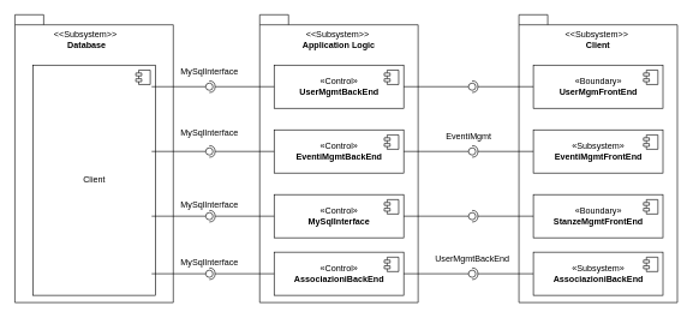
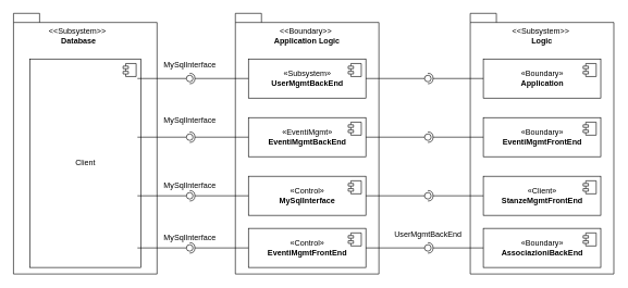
  <mxCell id="0" />
  <mxCell id="1" parent="0" />
  <mxCell id="2" value="" style="shape=folder;fontStyle=1;spacingTop=10;tabWidth=40;tabHeight=14;tabPosition=left;html=1;labelPosition=center;verticalLabelPosition=middle;align=center;verticalAlign=middle;" parent="1" vertex="1"><mxGeometry x="20" y="20" width="220" height="400" as="geometry" /></mxCell>
  <mxCell id="3" value="Client" style="html=1;dropTarget=0;" parent="1" vertex="1"><mxGeometry x="45" y="90" width="170" height="320" as="geometry" /></mxCell>
  <mxCell id="4" value="" style="shape=module;jettyWidth=8;jettyHeight=4;" parent="3" vertex="1"><mxGeometry x="1" width="20" height="20" relative="1" as="geometry"><mxPoint x="-27" y="7" as="offset" /></mxGeometry></mxCell>
  <mxCell id="5" value="&amp;lt;&amp;lt;Subsystem&amp;gt;&amp;gt;&amp;nbsp;&lt;br&gt;&lt;b&gt;Database&lt;/b&gt;" style="text;html=1;strokeColor=none;fillColor=none;align=center;verticalAlign=middle;whiteSpace=wrap;rounded=0;" parent="1" vertex="1"><mxGeometry x="90" y="40" width="60" height="30" as="geometry" /></mxCell>
  <mxCell id="6" style="edgeStyle=orthogonalEdgeStyle;rounded=0;orthogonalLoop=1;jettySize=auto;html=1;exitX=0.5;exitY=1;exitDx=0;exitDy=0;" parent="1" source="5" target="5" edge="1"><mxGeometry relative="1" as="geometry" /></mxCell>
  <mxCell id="7" value="" style="shape=folder;fontStyle=1;spacingTop=10;tabWidth=40;tabHeight=14;tabPosition=left;html=1;labelPosition=center;verticalLabelPosition=middle;align=center;verticalAlign=middle;" parent="1" vertex="1"><mxGeometry x="360" y="20" width="220" height="400" as="geometry" /></mxCell>
- <mxCell id="8" value="&amp;lt;&amp;lt;Subsystem&amp;gt;&amp;gt;&amp;nbsp;&lt;br&gt;&lt;b&gt;Application Logic&lt;/b&gt;" style="text;html=1;strokeColor=none;fillColor=none;align=center;verticalAlign=middle;whiteSpace=wrap;rounded=0;" parent="1" vertex="1"><mxGeometry x="360" y="40" width="220" height="30" as="geometry" /></mxCell>
+ <mxCell id="8" value="&amp;lt;&amp;lt;Boundary&amp;gt;&amp;gt;&amp;nbsp;&lt;br&gt;&lt;b&gt;Application Logic&lt;/b&gt;" style="text;html=1;strokeColor=none;fillColor=none;align=center;verticalAlign=middle;whiteSpace=wrap;rounded=0;" parent="1" vertex="1"><mxGeometry x="360" y="40" width="220" height="30" as="geometry" /></mxCell>
  <mxCell id="9" style="edgeStyle=orthogonalEdgeStyle;rounded=0;orthogonalLoop=1;jettySize=auto;html=1;exitX=0.5;exitY=1;exitDx=0;exitDy=0;" parent="1" source="8" target="8" edge="1"><mxGeometry relative="1" as="geometry" /></mxCell>
  <mxCell id="10" value="" style="shape=folder;fontStyle=1;spacingTop=10;tabWidth=40;tabHeight=14;tabPosition=left;html=1;labelPosition=center;verticalLabelPosition=middle;align=center;verticalAlign=middle;" parent="1" vertex="1"><mxGeometry x="720" y="20" width="220" height="400" as="geometry" /></mxCell>
- <mxCell id="11" value="&amp;lt;&amp;lt;Subsystem&amp;gt;&amp;gt;&amp;nbsp;&lt;br&gt;&lt;b&gt;Client&lt;/b&gt;" style="text;html=1;strokeColor=none;fillColor=none;align=center;verticalAlign=middle;whiteSpace=wrap;rounded=0;" parent="1" vertex="1"><mxGeometry x="720" y="40" width="220" height="30" as="geometry" /></mxCell>
+ <mxCell id="11" value="&amp;lt;&amp;lt;Subsystem&amp;gt;&amp;gt;&amp;nbsp;&lt;br&gt;&lt;b&gt;Logic&lt;/b&gt;" style="text;html=1;strokeColor=none;fillColor=none;align=center;verticalAlign=middle;whiteSpace=wrap;rounded=0;" parent="1" vertex="1"><mxGeometry x="720" y="40" width="220" height="30" as="geometry" /></mxCell>
  <mxCell id="12" style="edgeStyle=orthogonalEdgeStyle;rounded=0;orthogonalLoop=1;jettySize=auto;html=1;exitX=0.5;exitY=1;exitDx=0;exitDy=0;" parent="1" source="11" target="11" edge="1"><mxGeometry relative="1" as="geometry" /></mxCell>
- <mxCell id="13" value="«Control»&lt;br&gt;&lt;b&gt;UserMgmtBackEnd&lt;/b&gt;" style="html=1;dropTarget=0;" parent="1" vertex="1"><mxGeometry x="380" y="90" width="180" height="60" as="geometry" /></mxCell>
+ <mxCell id="13" value="«Subsystem»&lt;br&gt;&lt;b&gt;UserMgmtBackEnd&lt;/b&gt;" style="html=1;dropTarget=0;" parent="1" vertex="1"><mxGeometry x="380" y="90" width="180" height="60" as="geometry" /></mxCell>
  <mxCell id="14" value="" style="shape=module;jettyWidth=8;jettyHeight=4;" parent="13" vertex="1"><mxGeometry x="1" width="20" height="20" relative="1" as="geometry"><mxPoint x="-27" y="7" as="offset" /></mxGeometry></mxCell>
- <mxCell id="15" value="«Boundary»&lt;br&gt;&lt;b&gt;UserMgmFrontEnd&lt;/b&gt;" style="html=1;dropTarget=0;" parent="1" vertex="1"><mxGeometry x="740" y="90" width="180" height="60" as="geometry" /></mxCell>
+ <mxCell id="15" value="«Boundary»&lt;br&gt;&lt;b&gt;Application&lt;/b&gt;" style="html=1;dropTarget=0;" parent="1" vertex="1"><mxGeometry x="740" y="90" width="180" height="60" as="geometry" /></mxCell>
  <mxCell id="16" value="" style="shape=module;jettyWidth=8;jettyHeight=4;" parent="15" vertex="1"><mxGeometry x="1" width="20" height="20" relative="1" as="geometry"><mxPoint x="-27" y="7" as="offset" /></mxGeometry></mxCell>
  <mxCell id="17" value="" style="rounded=0;orthogonalLoop=1;jettySize=auto;html=1;endArrow=none;endFill=0;sketch=0;sourcePerimeterSpacing=0;targetPerimeterSpacing=0;" parent="1" target="19" edge="1"><mxGeometry relative="1" as="geometry"><mxPoint x="210" y="120" as="sourcePoint" /></mxGeometry></mxCell>
  <mxCell id="18" value="" style="rounded=0;orthogonalLoop=1;jettySize=auto;html=1;endArrow=halfCircle;endFill=0;entryX=0.5;entryY=0.5;endSize=6;strokeWidth=1;sketch=0;exitX=0;exitY=0.5;exitDx=0;exitDy=0;" parent="1" source="13" target="19" edge="1"><mxGeometry relative="1" as="geometry"><mxPoint x="310" y="120" as="sourcePoint" /></mxGeometry></mxCell>
  <mxCell id="19" value="" style="ellipse;whiteSpace=wrap;html=1;align=center;aspect=fixed;resizable=0;points=[];outlineConnect=0;sketch=0;" parent="1" vertex="1"><mxGeometry x="285" y="115" width="10" height="10" as="geometry" /></mxCell>
  <mxCell id="20" value="MySqlInterface" style="text;html=1;align=center;verticalAlign=middle;resizable=0;points=[];autosize=1;strokeColor=none;fillColor=none;" parent="1" vertex="1"><mxGeometry x="240" y="85" width="100" height="30" as="geometry" /></mxCell>
  <mxCell id="21" value="" style="rounded=0;orthogonalLoop=1;jettySize=auto;html=1;endArrow=none;endFill=0;sketch=0;sourcePerimeterSpacing=0;targetPerimeterSpacing=0;exitX=1;exitY=0.5;exitDx=0;exitDy=0;" parent="1" source="13" target="23" edge="1"><mxGeometry relative="1" as="geometry"><mxPoint x="630" y="125" as="sourcePoint" /></mxGeometry></mxCell>
  <mxCell id="22" value="" style="rounded=0;orthogonalLoop=1;jettySize=auto;html=1;endArrow=halfCircle;endFill=0;entryX=0.5;entryY=0.5;endSize=6;strokeWidth=1;sketch=0;exitX=0;exitY=0.5;exitDx=0;exitDy=0;" parent="1" source="15" target="23" edge="1"><mxGeometry relative="1" as="geometry"><mxPoint x="670" y="125" as="sourcePoint" /></mxGeometry></mxCell>
  <mxCell id="23" value="" style="ellipse;whiteSpace=wrap;html=1;align=center;aspect=fixed;resizable=0;points=[];outlineConnect=0;sketch=0;" parent="1" vertex="1"><mxGeometry x="650" y="115" width="10" height="10" as="geometry" /></mxCell>
- <mxCell id="24" value="«Control»&lt;br&gt;&lt;b&gt;EventiMgmtBackEnd&lt;/b&gt;" style="html=1;dropTarget=0;" parent="1" vertex="1"><mxGeometry x="380" y="180" width="180" height="60" as="geometry" /></mxCell>
+ <mxCell id="24" value="«EventiMgmt»&lt;br&gt;&lt;b&gt;EventiMgmtBackEnd&lt;/b&gt;" style="html=1;dropTarget=0;" parent="1" vertex="1"><mxGeometry x="380" y="180" width="180" height="60" as="geometry" /></mxCell>
  <mxCell id="25" value="" style="shape=module;jettyWidth=8;jettyHeight=4;" parent="24" vertex="1"><mxGeometry x="1" width="20" height="20" relative="1" as="geometry"><mxPoint x="-27" y="7" as="offset" /></mxGeometry></mxCell>
  <mxCell id="26" value="" style="rounded=0;orthogonalLoop=1;jettySize=auto;html=1;endArrow=none;endFill=0;sketch=0;sourcePerimeterSpacing=0;targetPerimeterSpacing=0;" parent="1" target="28" edge="1"><mxGeometry relative="1" as="geometry"><mxPoint x="210" y="210" as="sourcePoint" /></mxGeometry></mxCell>
  <mxCell id="27" value="" style="rounded=0;orthogonalLoop=1;jettySize=auto;html=1;endArrow=halfCircle;endFill=0;entryX=0.5;entryY=0.5;endSize=6;strokeWidth=1;sketch=0;exitX=0;exitY=0.5;exitDx=0;exitDy=0;" parent="1" source="24" target="28" edge="1"><mxGeometry relative="1" as="geometry"><mxPoint x="310" y="215" as="sourcePoint" /></mxGeometry></mxCell>
  <mxCell id="28" value="" style="ellipse;whiteSpace=wrap;html=1;align=center;aspect=fixed;resizable=0;points=[];outlineConnect=0;sketch=0;" parent="1" vertex="1"><mxGeometry x="285" y="205" width="10" height="10" as="geometry" /></mxCell>
  <mxCell id="29" value="MySqlInterface" style="text;html=1;align=center;verticalAlign=middle;resizable=0;points=[];autosize=1;strokeColor=none;fillColor=none;" parent="1" vertex="1"><mxGeometry x="240" y="170" width="100" height="30" as="geometry" /></mxCell>
- <mxCell id="30" value="«Subsystem»&lt;br&gt;&lt;b&gt;EventiMgmtFrontEnd&lt;/b&gt;" style="html=1;dropTarget=0;" parent="1" vertex="1"><mxGeometry x="740" y="180" width="180" height="60" as="geometry" /></mxCell>
+ <mxCell id="30" value="«Boundary»&lt;br&gt;&lt;b&gt;EventiMgmtFrontEnd&lt;/b&gt;" style="html=1;dropTarget=0;" parent="1" vertex="1"><mxGeometry x="740" y="180" width="180" height="60" as="geometry" /></mxCell>
  <mxCell id="31" value="" style="shape=module;jettyWidth=8;jettyHeight=4;" parent="30" vertex="1"><mxGeometry x="1" width="20" height="20" relative="1" as="geometry"><mxPoint x="-27" y="7" as="offset" /></mxGeometry></mxCell>
  <mxCell id="32" value="" style="rounded=0;orthogonalLoop=1;jettySize=auto;html=1;endArrow=none;endFill=0;sketch=0;sourcePerimeterSpacing=0;targetPerimeterSpacing=0;exitX=1;exitY=0.5;exitDx=0;exitDy=0;" parent="1" source="24" target="34" edge="1"><mxGeometry relative="1" as="geometry"><mxPoint x="635" y="210" as="sourcePoint" /></mxGeometry></mxCell>
  <mxCell id="33" value="" style="rounded=0;orthogonalLoop=1;jettySize=auto;html=1;endArrow=halfCircle;endFill=0;entryX=0.5;entryY=0.5;endSize=6;strokeWidth=1;sketch=0;" parent="1" source="30" target="34" edge="1"><mxGeometry relative="1" as="geometry"><mxPoint x="675" y="210" as="sourcePoint" /></mxGeometry></mxCell>
  <mxCell id="34" value="" style="ellipse;whiteSpace=wrap;html=1;align=center;aspect=fixed;resizable=0;points=[];outlineConnect=0;sketch=0;" parent="1" vertex="1"><mxGeometry x="650" y="205" width="10" height="10" as="geometry" /></mxCell>
- <mxCell id="35" value="EventiMgmt" style="text;html=1;align=center;verticalAlign=middle;resizable=0;points=[];autosize=1;strokeColor=none;fillColor=none;" parent="1" vertex="1"><mxGeometry x="605" y="175" width="90" height="30" as="geometry" /></mxCell>
  <mxCell id="36" value="«Control»&lt;br&gt;&lt;b&gt;MySqlInterface&lt;/b&gt;" style="html=1;dropTarget=0;" parent="1" vertex="1"><mxGeometry x="380" y="270" width="180" height="60" as="geometry" /></mxCell>
  <mxCell id="37" value="" style="shape=module;jettyWidth=8;jettyHeight=4;" parent="36" vertex="1"><mxGeometry x="1" width="20" height="20" relative="1" as="geometry"><mxPoint x="-27" y="7" as="offset" /></mxGeometry></mxCell>
- <mxCell id="38" value="«Boundary»&lt;br&gt;&lt;b&gt;StanzeMgmtFrontEnd&lt;/b&gt;" style="html=1;dropTarget=0;" parent="1" vertex="1"><mxGeometry x="740" y="270" width="180" height="60" as="geometry" /></mxCell>
+ <mxCell id="38" value="«Client»&lt;br&gt;&lt;b&gt;StanzeMgmtFrontEnd&lt;/b&gt;" style="html=1;dropTarget=0;" parent="1" vertex="1"><mxGeometry x="740" y="270" width="180" height="60" as="geometry" /></mxCell>
  <mxCell id="39" value="" style="shape=module;jettyWidth=8;jettyHeight=4;" parent="38" vertex="1"><mxGeometry x="1" width="20" height="20" relative="1" as="geometry"><mxPoint x="-27" y="7" as="offset" /></mxGeometry></mxCell>
  <mxCell id="40" value="" style="rounded=0;orthogonalLoop=1;jettySize=auto;html=1;endArrow=none;endFill=0;sketch=0;sourcePerimeterSpacing=0;targetPerimeterSpacing=0;" parent="1" target="42" edge="1"><mxGeometry relative="1" as="geometry"><mxPoint x="210" y="300" as="sourcePoint" /></mxGeometry></mxCell>
  <mxCell id="41" value="" style="rounded=0;orthogonalLoop=1;jettySize=auto;html=1;endArrow=halfCircle;endFill=0;entryX=0.5;entryY=0.5;endSize=6;strokeWidth=1;sketch=0;exitX=0;exitY=0.5;exitDx=0;exitDy=0;" parent="1" source="36" target="42" edge="1"><mxGeometry relative="1" as="geometry"><mxPoint x="325" y="300" as="sourcePoint" /></mxGeometry></mxCell>
  <mxCell id="42" value="" style="ellipse;whiteSpace=wrap;html=1;align=center;aspect=fixed;resizable=0;points=[];outlineConnect=0;sketch=0;direction=south;" parent="1" vertex="1"><mxGeometry x="285" y="295" width="10" height="10" as="geometry" /></mxCell>
  <mxCell id="43" value="MySqlInterface" style="text;html=1;align=center;verticalAlign=middle;resizable=0;points=[];autosize=1;strokeColor=none;fillColor=none;" parent="1" vertex="1"><mxGeometry x="240" y="270" width="100" height="30" as="geometry" /></mxCell>
  <mxCell id="44" value="" style="rounded=0;orthogonalLoop=1;jettySize=auto;html=1;endArrow=none;endFill=0;sketch=0;sourcePerimeterSpacing=0;targetPerimeterSpacing=0;exitX=1;exitY=0.5;exitDx=0;exitDy=0;" parent="1" source="36" target="46" edge="1"><mxGeometry relative="1" as="geometry"><mxPoint x="635" y="300" as="sourcePoint" /></mxGeometry></mxCell>
  <mxCell id="45" value="" style="rounded=0;orthogonalLoop=1;jettySize=auto;html=1;endArrow=halfCircle;endFill=0;entryX=0.5;entryY=0.5;endSize=6;strokeWidth=1;sketch=0;exitX=0;exitY=0.5;exitDx=0;exitDy=0;" parent="1" source="38" target="46" edge="1"><mxGeometry relative="1" as="geometry"><mxPoint x="675" y="300" as="sourcePoint" /></mxGeometry></mxCell>
  <mxCell id="46" value="" style="ellipse;whiteSpace=wrap;html=1;align=center;aspect=fixed;resizable=0;points=[];outlineConnect=0;sketch=0;" parent="1" vertex="1"><mxGeometry x="650" y="295" width="10" height="10" as="geometry" /></mxCell>
  <mxCell id="47" style="edgeStyle=orthogonalEdgeStyle;rounded=0;orthogonalLoop=1;jettySize=auto;html=1;exitX=0.5;exitY=1;exitDx=0;exitDy=0;exitPerimeter=0;" parent="1" source="2" target="2" edge="1"><mxGeometry relative="1" as="geometry" /></mxCell>
- <mxCell id="48" value="«Control»&lt;br&gt;&lt;b&gt;AssociazioniBackEnd&lt;/b&gt;" style="html=1;dropTarget=0;" parent="1" vertex="1"><mxGeometry x="380" y="350" width="180" height="60" as="geometry" /></mxCell>
+ <mxCell id="48" value="«Control»&lt;br&gt;&lt;b&gt;EventiMgmtFrontEnd&lt;/b&gt;" style="html=1;dropTarget=0;" parent="1" vertex="1"><mxGeometry x="380" y="350" width="180" height="60" as="geometry" /></mxCell>
  <mxCell id="49" value="" style="shape=module;jettyWidth=8;jettyHeight=4;" parent="48" vertex="1"><mxGeometry x="1" width="20" height="20" relative="1" as="geometry"><mxPoint x="-27" y="7" as="offset" /></mxGeometry></mxCell>
- <mxCell id="50" value="«Subsystem»&lt;br&gt;&lt;b&gt;AssociazioniBackEnd&lt;/b&gt;" style="html=1;dropTarget=0;" parent="1" vertex="1"><mxGeometry x="740" y="350" width="180" height="60" as="geometry" /></mxCell>
+ <mxCell id="50" value="«Boundary»&lt;br&gt;&lt;b&gt;AssociazioniBackEnd&lt;/b&gt;" style="html=1;dropTarget=0;" parent="1" vertex="1"><mxGeometry x="740" y="350" width="180" height="60" as="geometry" /></mxCell>
  <mxCell id="51" value="" style="shape=module;jettyWidth=8;jettyHeight=4;" parent="50" vertex="1"><mxGeometry x="1" width="20" height="20" relative="1" as="geometry"><mxPoint x="-27" y="7" as="offset" /></mxGeometry></mxCell>
  <mxCell id="52" value="" style="rounded=0;orthogonalLoop=1;jettySize=auto;html=1;endArrow=none;endFill=0;sketch=0;sourcePerimeterSpacing=0;targetPerimeterSpacing=0;" parent="1" target="54" edge="1"><mxGeometry relative="1" as="geometry"><mxPoint x="210" y="380" as="sourcePoint" /></mxGeometry></mxCell>
  <mxCell id="53" value="" style="rounded=0;orthogonalLoop=1;jettySize=auto;html=1;endArrow=halfCircle;endFill=0;entryX=0.5;entryY=0.5;endSize=6;strokeWidth=1;sketch=0;" parent="1" source="48" target="54" edge="1"><mxGeometry relative="1" as="geometry"><mxPoint x="310" y="380" as="sourcePoint" /></mxGeometry></mxCell>
  <mxCell id="54" value="" style="ellipse;whiteSpace=wrap;html=1;align=center;aspect=fixed;resizable=0;points=[];outlineConnect=0;sketch=0;" parent="1" vertex="1"><mxGeometry x="285" y="375" width="10" height="10" as="geometry" /></mxCell>
  <mxCell id="55" value="" style="rounded=0;orthogonalLoop=1;jettySize=auto;html=1;endArrow=none;endFill=0;sketch=0;sourcePerimeterSpacing=0;targetPerimeterSpacing=0;exitX=1;exitY=0.5;exitDx=0;exitDy=0;" parent="1" source="48" target="57" edge="1"><mxGeometry relative="1" as="geometry"><mxPoint x="635" y="380" as="sourcePoint" /></mxGeometry></mxCell>
  <mxCell id="56" value="" style="rounded=0;orthogonalLoop=1;jettySize=auto;html=1;endArrow=halfCircle;endFill=0;entryX=0.5;entryY=0.5;endSize=6;strokeWidth=1;sketch=0;" parent="1" source="50" target="57" edge="1"><mxGeometry relative="1" as="geometry"><mxPoint x="675" y="380" as="sourcePoint" /></mxGeometry></mxCell>
  <mxCell id="57" value="" style="ellipse;whiteSpace=wrap;html=1;align=center;aspect=fixed;resizable=0;points=[];outlineConnect=0;sketch=0;" parent="1" vertex="1"><mxGeometry x="650" y="375" width="10" height="10" as="geometry" /></mxCell>
  <mxCell id="58" value="MySqlInterface" style="text;html=1;align=center;verticalAlign=middle;resizable=0;points=[];autosize=1;strokeColor=none;fillColor=none;" parent="1" vertex="1"><mxGeometry x="240" y="350" width="100" height="30" as="geometry" /></mxCell>
  <mxCell id="59" value="UserMgmtBackEnd" style="text;html=1;align=center;verticalAlign=middle;resizable=0;points=[];autosize=1;strokeColor=none;fillColor=none;" parent="1" vertex="1"><mxGeometry x="595" y="345" width="120" height="30" as="geometry" /></mxCell>
